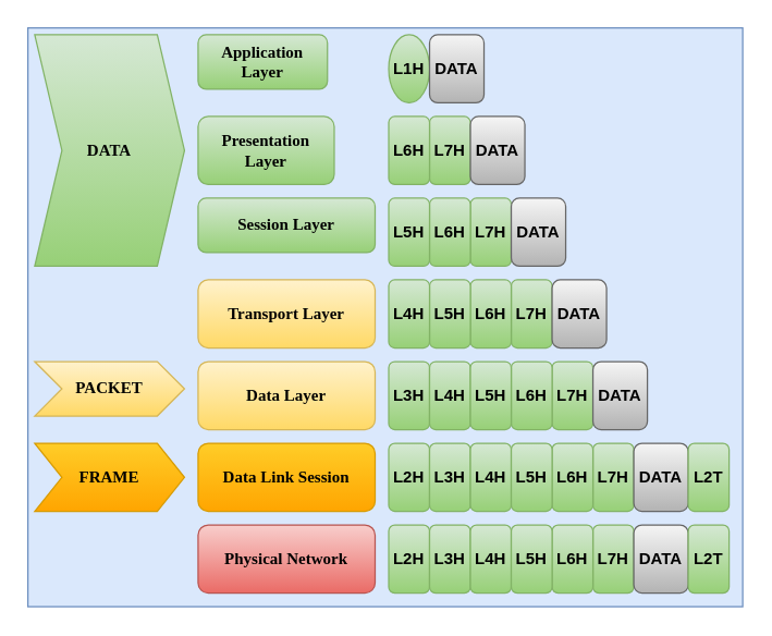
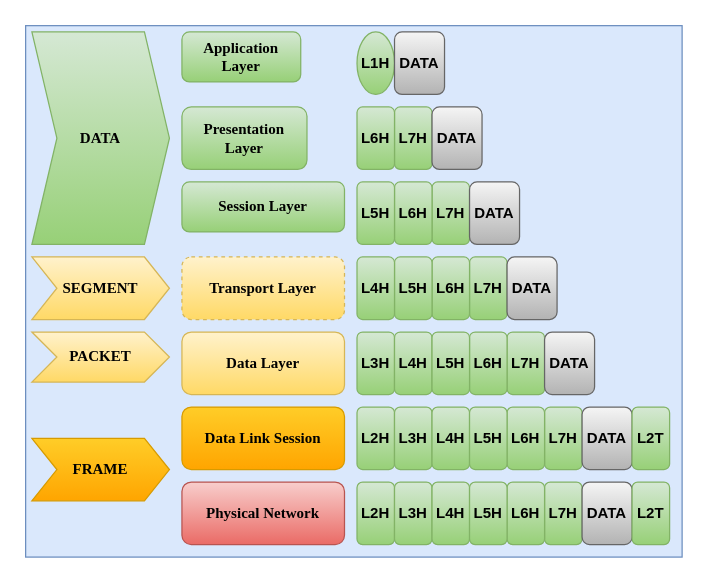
  <mxCell id="0" />
  <mxCell id="1" parent="0" />
  <mxCell id="2" value="" style="rounded=0;whiteSpace=wrap;html=1;fontFamily=Verdana;strokeColor=#6c8ebf;fillColor=#dae8fc;" vertex="1" parent="1"><mxGeometry x="20" y="20" width="525" height="425" as="geometry" /></mxCell>
  <mxCell id="3" value="&lt;font face=&quot;Verdana&quot;&gt;&lt;b&gt;Physical Network&lt;/b&gt;&lt;/font&gt;" style="rounded=1;whiteSpace=wrap;html=1;fillColor=#f8cecc;strokeColor=#b85450;gradientColor=#ea6b66;" vertex="1" parent="1"><mxGeometry x="145" y="385" width="130" height="50" as="geometry" /></mxCell>
  <mxCell id="4" value="&lt;span style=&quot;font-family: &amp;#34;verdana&amp;#34;&quot;&gt;&lt;b&gt;Data Link Session&lt;/b&gt;&lt;/span&gt;" style="rounded=1;whiteSpace=wrap;html=1;fillColor=#ffcd28;strokeColor=#d79b00;gradientColor=#ffa500;" vertex="1" parent="1"><mxGeometry x="145" y="325" width="130" height="50" as="geometry" /></mxCell>
  <mxCell id="5" value="&lt;span style=&quot;font-family: &amp;#34;verdana&amp;#34;&quot;&gt;&lt;b&gt;Data Layer&lt;/b&gt;&lt;/span&gt;" style="rounded=1;whiteSpace=wrap;html=1;fillColor=#fff2cc;strokeColor=#d6b656;gradientColor=#ffd966;" vertex="1" parent="1"><mxGeometry x="145" y="265" width="130" height="50" as="geometry" /></mxCell>
- <mxCell id="6" value="&lt;font face=&quot;Verdana&quot;&gt;&lt;b&gt;Transport Layer&lt;/b&gt;&lt;/font&gt;" style="rounded=1;whiteSpace=wrap;html=1;fillColor=#fff2cc;strokeColor=#d6b656;gradientColor=#ffd966;" vertex="1" parent="1"><mxGeometry x="145" y="205" width="130" height="50" as="geometry" /></mxCell>
+ <mxCell id="6" value="&lt;font face=&quot;Verdana&quot;&gt;&lt;b&gt;Transport Layer&lt;/b&gt;&lt;/font&gt;" style="rounded=1;whiteSpace=wrap;html=1;fillColor=#fff2cc;strokeColor=#d6b656;gradientColor=#ffd966;dashed=1;" vertex="1" parent="1"><mxGeometry x="145" y="205" width="130" height="50" as="geometry" /></mxCell>
  <mxCell id="7" value="&lt;font face=&quot;Verdana&quot;&gt;&lt;b&gt;Session Layer&lt;/b&gt;&lt;/font&gt;" style="rounded=1;whiteSpace=wrap;html=1;fillColor=#d5e8d4;strokeColor=#82b366;gradientColor=#97d077;" vertex="1" parent="1"><mxGeometry x="145" y="145" width="130" height="40" as="geometry" /></mxCell>
  <mxCell id="8" value="&lt;font face=&quot;Verdana&quot;&gt;&lt;b&gt;Presentation Layer&lt;/b&gt;&lt;/font&gt;" style="rounded=1;whiteSpace=wrap;html=1;fillColor=#d5e8d4;strokeColor=#82b366;gradientColor=#97d077;" vertex="1" parent="1"><mxGeometry x="145" y="85" width="100" height="50" as="geometry" /></mxCell>
  <mxCell id="9" value="&lt;font face=&quot;Verdana&quot;&gt;&lt;b&gt;Application Layer&lt;/b&gt;&lt;/font&gt;" style="rounded=1;whiteSpace=wrap;html=1;fillColor=#d5e8d4;strokeColor=#82b366;gradientColor=#97d077;" vertex="1" parent="1"><mxGeometry x="145" y="25" width="95" height="40" as="geometry" /></mxCell>
- <mxCell id="10" value="FRAME" style="shape=step;perimeter=stepPerimeter;whiteSpace=wrap;html=1;fixedSize=1;fontFamily=Verdana;strokeColor=#d79b00;fillColor=#ffcd28;gradientColor=#ffa500;fontStyle=1" vertex="1" parent="1"><mxGeometry x="25" y="325" width="110" height="50" as="geometry" /></mxCell>
+ <mxCell id="10" value="FRAME" style="shape=step;perimeter=stepPerimeter;whiteSpace=wrap;html=1;fixedSize=1;fontFamily=Verdana;strokeColor=#d79b00;fillColor=#ffcd28;gradientColor=#ffa500;fontStyle=1" vertex="1" parent="1"><mxGeometry x="25" y="350" width="110" height="50" as="geometry" /></mxCell>
  <mxCell id="11" value="PACKET" style="shape=step;perimeter=stepPerimeter;whiteSpace=wrap;html=1;fixedSize=1;fontFamily=Verdana;strokeColor=#d6b656;fillColor=#fff2cc;gradientColor=#ffd966;fontStyle=1" vertex="1" parent="1"><mxGeometry x="25" y="265" width="110" height="40" as="geometry" /></mxCell>
+ <mxCell id="12" value="SEGMENT" style="shape=step;perimeter=stepPerimeter;whiteSpace=wrap;html=1;fixedSize=1;fontFamily=Verdana;strokeColor=#d6b656;fillColor=#fff2cc;gradientColor=#ffd966;fontStyle=1" vertex="1" parent="1"><mxGeometry x="25" y="205" width="110" height="50" as="geometry" /></mxCell>
  <mxCell id="13" value="DATA" style="shape=step;perimeter=stepPerimeter;whiteSpace=wrap;html=1;fixedSize=1;fontFamily=Verdana;strokeColor=#82b366;fillColor=#d5e8d4;gradientColor=#97d077;fontStyle=1" vertex="1" parent="1"><mxGeometry x="25" y="25" width="110" height="170" as="geometry" /></mxCell>
  <mxCell id="14" value="L1H" style="ellipse;whiteSpace=wrap;html=1;fillColor=#d5e8d4;strokeColor=#82b366;gradientColor=#97d077;fontStyle=1;" vertex="1" parent="1"><mxGeometry x="285" y="25" width="30" height="50" as="geometry" /></mxCell>
  <mxCell id="15" value="DATA" style="rounded=1;whiteSpace=wrap;html=1;fillColor=#f5f5f5;strokeColor=#666666;gradientColor=#b3b3b3;fontStyle=1" vertex="1" parent="1"><mxGeometry x="315" y="25" width="40" height="50" as="geometry" /></mxCell>
  <mxCell id="16" value="L7H" style="rounded=1;whiteSpace=wrap;html=1;fillColor=#d5e8d4;strokeColor=#82b366;gradientColor=#97d077;fontStyle=1" vertex="1" parent="1"><mxGeometry x="315" y="85" width="30" height="50" as="geometry" /></mxCell>
  <mxCell id="17" value="DATA" style="rounded=1;whiteSpace=wrap;html=1;fillColor=#f5f5f5;strokeColor=#666666;gradientColor=#b3b3b3;fontStyle=1" vertex="1" parent="1"><mxGeometry x="345" y="85" width="40" height="50" as="geometry" /></mxCell>
  <mxCell id="18" value="L6H" style="rounded=1;whiteSpace=wrap;html=1;fillColor=#d5e8d4;strokeColor=#82b366;gradientColor=#97d077;fontStyle=1" vertex="1" parent="1"><mxGeometry x="285" y="85" width="30" height="50" as="geometry" /></mxCell>
  <mxCell id="19" value="L7H" style="rounded=1;whiteSpace=wrap;html=1;fillColor=#d5e8d4;strokeColor=#82b366;gradientColor=#97d077;fontStyle=1" vertex="1" parent="1"><mxGeometry x="345" y="145" width="30" height="50" as="geometry" /></mxCell>
  <mxCell id="20" value="DATA" style="rounded=1;whiteSpace=wrap;html=1;fillColor=#f5f5f5;strokeColor=#666666;gradientColor=#b3b3b3;fontStyle=1" vertex="1" parent="1"><mxGeometry x="375" y="145" width="40" height="50" as="geometry" /></mxCell>
  <mxCell id="21" value="L6H" style="rounded=1;whiteSpace=wrap;html=1;fillColor=#d5e8d4;strokeColor=#82b366;gradientColor=#97d077;fontStyle=1" vertex="1" parent="1"><mxGeometry x="315" y="145" width="30" height="50" as="geometry" /></mxCell>
  <mxCell id="22" value="L7H" style="rounded=1;whiteSpace=wrap;html=1;fillColor=#d5e8d4;strokeColor=#82b366;gradientColor=#97d077;fontStyle=1" vertex="1" parent="1"><mxGeometry x="375" y="205" width="30" height="50" as="geometry" /></mxCell>
  <mxCell id="23" value="DATA" style="rounded=1;whiteSpace=wrap;html=1;fillColor=#f5f5f5;strokeColor=#666666;gradientColor=#b3b3b3;fontStyle=1" vertex="1" parent="1"><mxGeometry x="405" y="205" width="40" height="50" as="geometry" /></mxCell>
  <mxCell id="24" value="L6H" style="rounded=1;whiteSpace=wrap;html=1;fillColor=#d5e8d4;strokeColor=#82b366;gradientColor=#97d077;fontStyle=1" vertex="1" parent="1"><mxGeometry x="345" y="205" width="30" height="50" as="geometry" /></mxCell>
  <mxCell id="25" value="L7H" style="rounded=1;whiteSpace=wrap;html=1;fillColor=#d5e8d4;strokeColor=#82b366;gradientColor=#97d077;fontStyle=1" vertex="1" parent="1"><mxGeometry x="405" y="265" width="30" height="50" as="geometry" /></mxCell>
  <mxCell id="26" value="DATA" style="rounded=1;whiteSpace=wrap;html=1;fillColor=#f5f5f5;strokeColor=#666666;gradientColor=#b3b3b3;fontStyle=1" vertex="1" parent="1"><mxGeometry x="435" y="265" width="40" height="50" as="geometry" /></mxCell>
  <mxCell id="27" value="L6H" style="rounded=1;whiteSpace=wrap;html=1;fillColor=#d5e8d4;strokeColor=#82b366;gradientColor=#97d077;fontStyle=1" vertex="1" parent="1"><mxGeometry x="375" y="265" width="30" height="50" as="geometry" /></mxCell>
  <mxCell id="28" value="L7H" style="rounded=1;whiteSpace=wrap;html=1;fillColor=#d5e8d4;strokeColor=#82b366;gradientColor=#97d077;fontStyle=1" vertex="1" parent="1"><mxGeometry x="435" y="325" width="30" height="50" as="geometry" /></mxCell>
  <mxCell id="29" value="DATA" style="rounded=1;whiteSpace=wrap;html=1;fillColor=#f5f5f5;strokeColor=#666666;gradientColor=#b3b3b3;fontStyle=1" vertex="1" parent="1"><mxGeometry x="465" y="325" width="40" height="50" as="geometry" /></mxCell>
  <mxCell id="30" value="L6H" style="rounded=1;whiteSpace=wrap;html=1;fillColor=#d5e8d4;strokeColor=#82b366;gradientColor=#97d077;fontStyle=1" vertex="1" parent="1"><mxGeometry x="405" y="325" width="30" height="50" as="geometry" /></mxCell>
  <mxCell id="31" value="L5H" style="rounded=1;whiteSpace=wrap;html=1;fillColor=#d5e8d4;strokeColor=#82b366;gradientColor=#97d077;fontStyle=1" vertex="1" parent="1"><mxGeometry x="285" y="145" width="30" height="50" as="geometry" /></mxCell>
  <mxCell id="32" value="L5H" style="rounded=1;whiteSpace=wrap;html=1;fillColor=#d5e8d4;strokeColor=#82b366;gradientColor=#97d077;fontStyle=1" vertex="1" parent="1"><mxGeometry x="315" y="205" width="30" height="50" as="geometry" /></mxCell>
  <mxCell id="33" value="L4H" style="rounded=1;whiteSpace=wrap;html=1;fillColor=#d5e8d4;strokeColor=#82b366;gradientColor=#97d077;fontStyle=1" vertex="1" parent="1"><mxGeometry x="285" y="205" width="30" height="50" as="geometry" /></mxCell>
  <mxCell id="34" value="L3H" style="rounded=1;whiteSpace=wrap;html=1;fillColor=#d5e8d4;strokeColor=#82b366;gradientColor=#97d077;fontStyle=1" vertex="1" parent="1"><mxGeometry x="285" y="265" width="30" height="50" as="geometry" /></mxCell>
  <mxCell id="35" value="L4H" style="rounded=1;whiteSpace=wrap;html=1;fillColor=#d5e8d4;strokeColor=#82b366;gradientColor=#97d077;fontStyle=1" vertex="1" parent="1"><mxGeometry x="315" y="265" width="30" height="50" as="geometry" /></mxCell>
  <mxCell id="36" value="L5H" style="rounded=1;whiteSpace=wrap;html=1;fillColor=#d5e8d4;strokeColor=#82b366;gradientColor=#97d077;fontStyle=1" vertex="1" parent="1"><mxGeometry x="345" y="265" width="30" height="50" as="geometry" /></mxCell>
  <mxCell id="37" value="L2H" style="rounded=1;whiteSpace=wrap;html=1;fillColor=#d5e8d4;strokeColor=#82b366;gradientColor=#97d077;fontStyle=1" vertex="1" parent="1"><mxGeometry x="285" y="325" width="30" height="50" as="geometry" /></mxCell>
  <mxCell id="38" value="L3H" style="rounded=1;whiteSpace=wrap;html=1;fillColor=#d5e8d4;strokeColor=#82b366;gradientColor=#97d077;fontStyle=1" vertex="1" parent="1"><mxGeometry x="315" y="325" width="30" height="50" as="geometry" /></mxCell>
  <mxCell id="39" value="L4H" style="rounded=1;whiteSpace=wrap;html=1;fillColor=#d5e8d4;strokeColor=#82b366;gradientColor=#97d077;fontStyle=1" vertex="1" parent="1"><mxGeometry x="345" y="325" width="30" height="50" as="geometry" /></mxCell>
  <mxCell id="40" value="L5H" style="rounded=1;whiteSpace=wrap;html=1;fillColor=#d5e8d4;strokeColor=#82b366;gradientColor=#97d077;fontStyle=1" vertex="1" parent="1"><mxGeometry x="375" y="325" width="30" height="50" as="geometry" /></mxCell>
  <mxCell id="41" value="L2T" style="rounded=1;whiteSpace=wrap;html=1;fillColor=#d5e8d4;strokeColor=#82b366;gradientColor=#97d077;fontStyle=1" vertex="1" parent="1"><mxGeometry x="505" y="325" width="30" height="50" as="geometry" /></mxCell>
  <mxCell id="42" value="L7H" style="rounded=1;whiteSpace=wrap;html=1;fillColor=#d5e8d4;strokeColor=#82b366;gradientColor=#97d077;fontStyle=1" vertex="1" parent="1"><mxGeometry x="435" y="385" width="30" height="50" as="geometry" /></mxCell>
  <mxCell id="43" value="DATA" style="rounded=1;whiteSpace=wrap;html=1;fillColor=#f5f5f5;strokeColor=#666666;gradientColor=#b3b3b3;fontStyle=1" vertex="1" parent="1"><mxGeometry x="465" y="385" width="40" height="50" as="geometry" /></mxCell>
  <mxCell id="44" value="L6H" style="rounded=1;whiteSpace=wrap;html=1;fillColor=#d5e8d4;strokeColor=#82b366;gradientColor=#97d077;fontStyle=1" vertex="1" parent="1"><mxGeometry x="405" y="385" width="30" height="50" as="geometry" /></mxCell>
  <mxCell id="45" value="L2H" style="rounded=1;whiteSpace=wrap;html=1;fillColor=#d5e8d4;strokeColor=#82b366;gradientColor=#97d077;fontStyle=1" vertex="1" parent="1"><mxGeometry x="285" y="385" width="30" height="50" as="geometry" /></mxCell>
  <mxCell id="46" value="L3H" style="rounded=1;whiteSpace=wrap;html=1;fillColor=#d5e8d4;strokeColor=#82b366;gradientColor=#97d077;fontStyle=1" vertex="1" parent="1"><mxGeometry x="315" y="385" width="30" height="50" as="geometry" /></mxCell>
  <mxCell id="47" value="L4H" style="rounded=1;whiteSpace=wrap;html=1;fillColor=#d5e8d4;strokeColor=#82b366;gradientColor=#97d077;fontStyle=1" vertex="1" parent="1"><mxGeometry x="345" y="385" width="30" height="50" as="geometry" /></mxCell>
  <mxCell id="48" value="L5H" style="rounded=1;whiteSpace=wrap;html=1;fillColor=#d5e8d4;strokeColor=#82b366;gradientColor=#97d077;fontStyle=1" vertex="1" parent="1"><mxGeometry x="375" y="385" width="30" height="50" as="geometry" /></mxCell>
  <mxCell id="49" value="L2T" style="rounded=1;whiteSpace=wrap;html=1;fillColor=#d5e8d4;strokeColor=#82b366;gradientColor=#97d077;fontStyle=1" vertex="1" parent="1"><mxGeometry x="505" y="385" width="30" height="50" as="geometry" /></mxCell>
